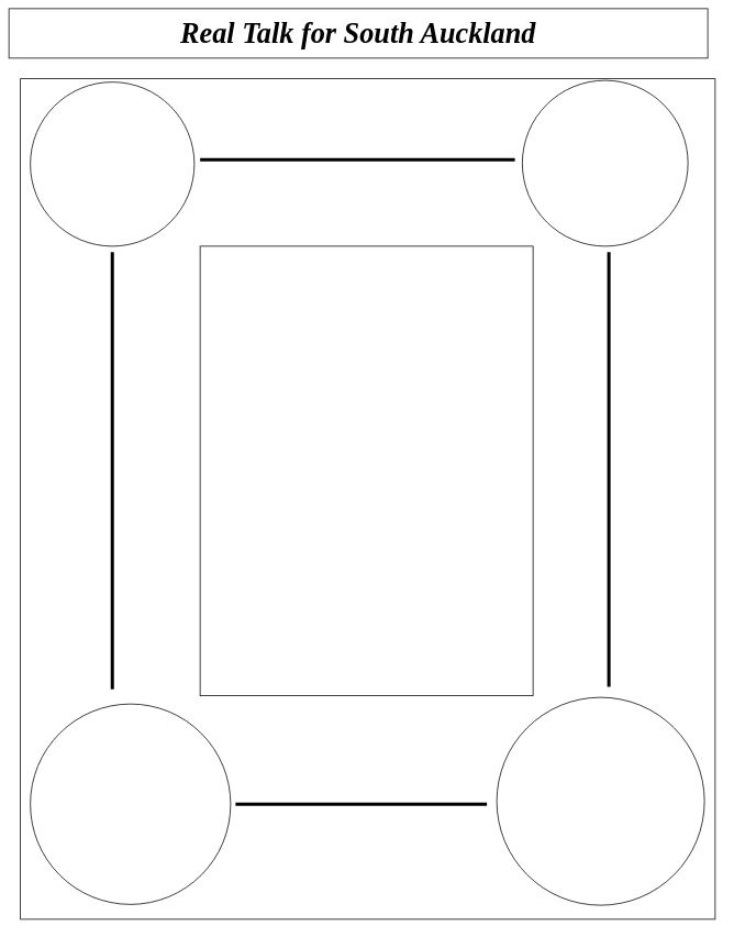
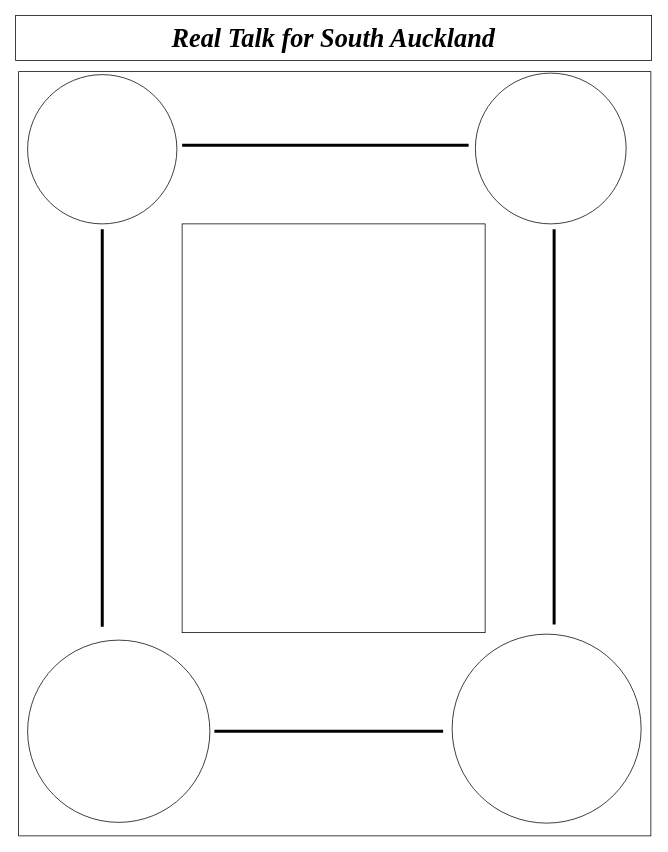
  <mxCell id="0" />
  <mxCell id="1" parent="0" />
- <mxCell id="2" value="&lt;h1&gt;&lt;font style=&quot;font-size: 35px;&quot; face=&quot;Walbaum Display&quot;&gt;&lt;i style=&quot;&quot;&gt;Real Talk for South Auckland&lt;/i&gt;&lt;/font&gt;&lt;/h1&gt;" style="rounded=0;whiteSpace=wrap;html=1;" vertex="1" parent="1"><mxGeometry x="10" y="10" width="848" height="60" as="geometry" /></mxCell>
+ <mxCell id="2" value="&lt;h1&gt;&lt;font style=&quot;font-size: 35px;&quot; face=&quot;Walbaum Display&quot;&gt;&lt;i style=&quot;&quot;&gt;Real Talk for South Auckland&lt;/i&gt;&lt;/font&gt;&lt;/h1&gt;" style="rounded=0;whiteSpace=wrap;html=1;" vertex="1" parent="1"><mxGeometry width="848" height="60" as="geometry" x="20" y="20" /></mxCell>
  <mxCell id="3" value="" style="rounded=0;whiteSpace=wrap;html=1;align=left;" vertex="1" parent="1"><mxGeometry x="24" y="95" width="843" height="1019" as="geometry" /></mxCell>
  <mxCell id="4" value="" style="rounded=0;whiteSpace=wrap;html=1;" vertex="1" parent="1"><mxGeometry x="242" y="298" width="404" height="545" as="geometry" /></mxCell>
  <mxCell id="5" value="" style="ellipse;whiteSpace=wrap;html=1;aspect=fixed;" vertex="1" parent="1"><mxGeometry x="36" y="99" width="199" height="199" as="geometry" /></mxCell>
  <mxCell id="6" value="" style="ellipse;whiteSpace=wrap;html=1;aspect=fixed;" vertex="1" parent="1"><mxGeometry x="633" y="97" width="201" height="201" as="geometry" /></mxCell>
  <mxCell id="7" value="" style="ellipse;whiteSpace=wrap;html=1;aspect=fixed;" vertex="1" parent="1"><mxGeometry x="36" y="853" width="243" height="243" as="geometry" /></mxCell>
  <mxCell id="8" value="" style="ellipse;whiteSpace=wrap;html=1;aspect=fixed;" vertex="1" parent="1"><mxGeometry x="602" y="845" width="252" height="252" as="geometry" /></mxCell>
  <mxCell id="9" value="" style="line;strokeWidth=4;direction=south;html=1;perimeter=backbonePerimeter;points=[];outlineConnect=0;" vertex="1" parent="1"><mxGeometry x="130.5" y="305" width="10" height="530" as="geometry" /></mxCell>
  <mxCell id="10" value="" style="line;strokeWidth=4;direction=south;html=1;" vertex="1" parent="1"><mxGeometry x="733" y="305" width="10" height="527" as="geometry" /></mxCell>
  <mxCell id="11" value="" style="line;strokeWidth=4;html=1;" vertex="1" parent="1"><mxGeometry x="285" y="969.5" width="305" height="10" as="geometry" /></mxCell>
  <mxCell id="12" value="" style="line;strokeWidth=4;html=1;" vertex="1" parent="1"><mxGeometry x="242" y="188" width="382" height="10" as="geometry" /></mxCell>
